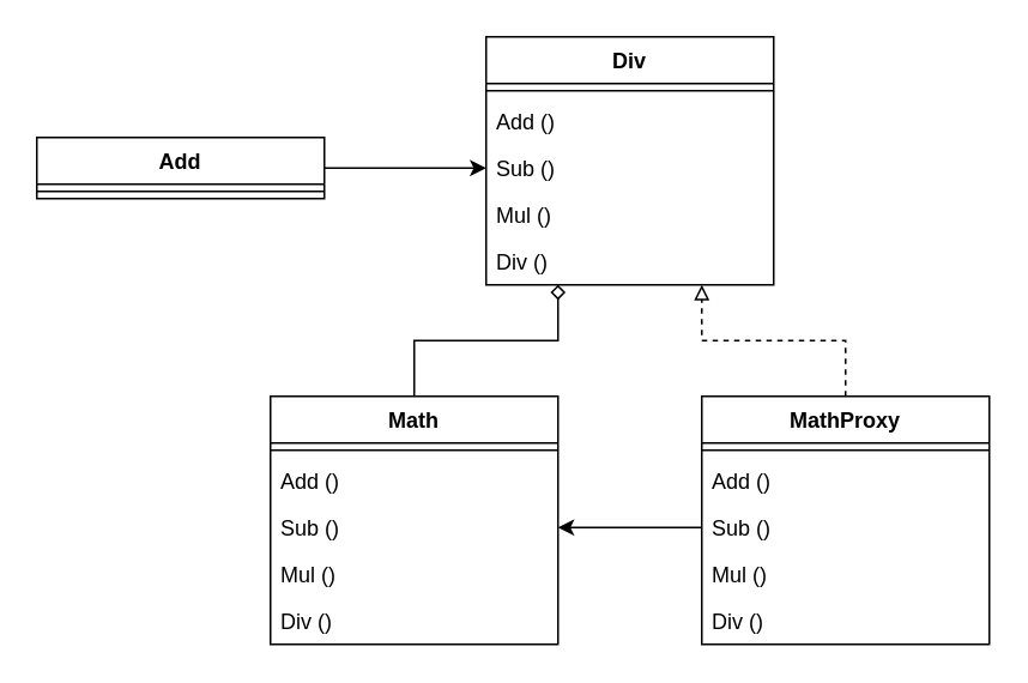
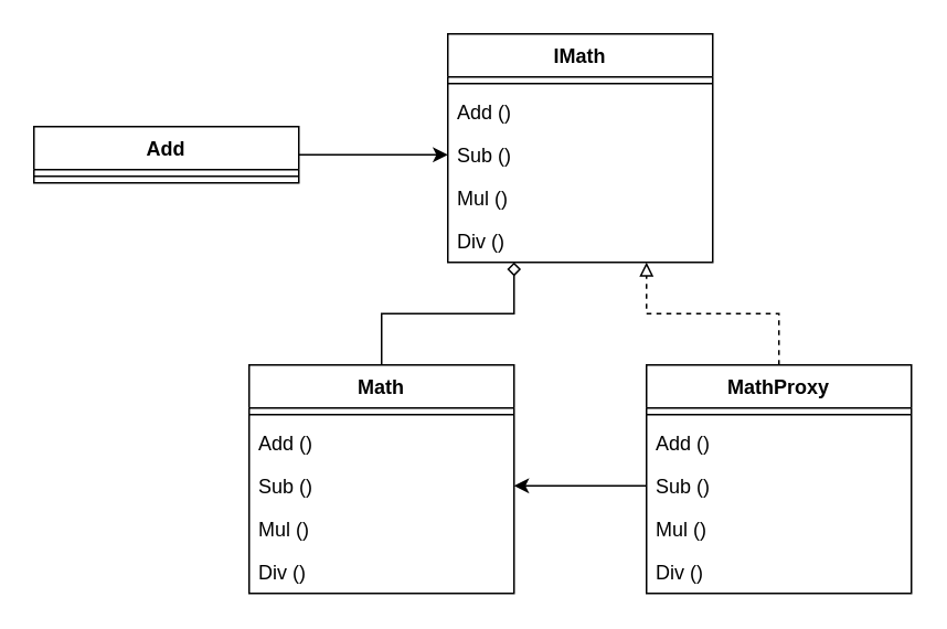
  <mxCell id="0" />
  <mxCell id="1" parent="0" />
  <mxCell id="2" style="edgeStyle=orthogonalEdgeStyle;rounded=0;orthogonalLoop=1;jettySize=auto;html=1;" edge="1" parent="1" source="3" target="8"><mxGeometry relative="1" as="geometry" /></mxCell>
  <mxCell id="3" value="Add" style="swimlane;fontStyle=1;align=center;verticalAlign=top;childLayout=stackLayout;horizontal=1;startSize=26;horizontalStack=0;resizeParent=1;resizeParentMax=0;resizeLast=0;collapsible=1;marginBottom=0;whiteSpace=wrap;html=1;" vertex="1" parent="1"><mxGeometry x="20" y="76" width="160" height="34" as="geometry" /></mxCell>
  <mxCell id="4" value="" style="line;strokeWidth=1;fillColor=none;align=left;verticalAlign=middle;spacingTop=-1;spacingLeft=3;spacingRight=3;rotatable=0;labelPosition=right;points=[];portConstraint=eastwest;strokeColor=inherit;" vertex="1" parent="3"><mxGeometry y="26" width="160" height="8" as="geometry" /></mxCell>
- <mxCell id="5" value="Div" style="swimlane;fontStyle=1;align=center;verticalAlign=top;childLayout=stackLayout;horizontal=1;startSize=26;horizontalStack=0;resizeParent=1;resizeParentMax=0;resizeLast=0;collapsible=1;marginBottom=0;whiteSpace=wrap;html=1;" vertex="1" parent="1"><mxGeometry x="270" y="20" width="160" height="138" as="geometry" /></mxCell>
+ <mxCell id="5" value="IMath" style="swimlane;fontStyle=1;align=center;verticalAlign=top;childLayout=stackLayout;horizontal=1;startSize=26;horizontalStack=0;resizeParent=1;resizeParentMax=0;resizeLast=0;collapsible=1;marginBottom=0;whiteSpace=wrap;html=1;" vertex="1" parent="1"><mxGeometry x="270" y="20" width="160" height="138" as="geometry" /></mxCell>
  <mxCell id="6" value="" style="line;strokeWidth=1;fillColor=none;align=left;verticalAlign=middle;spacingTop=-1;spacingLeft=3;spacingRight=3;rotatable=0;labelPosition=right;points=[];portConstraint=eastwest;strokeColor=inherit;" vertex="1" parent="5"><mxGeometry y="26" width="160" height="8" as="geometry" /></mxCell>
  <mxCell id="7" value="Add ()" style="text;strokeColor=none;fillColor=none;align=left;verticalAlign=top;spacingLeft=4;spacingRight=4;overflow=hidden;rotatable=0;points=[[0,0.5],[1,0.5]];portConstraint=eastwest;whiteSpace=wrap;html=1;" vertex="1" parent="5"><mxGeometry y="34" width="160" height="26" as="geometry" /></mxCell>
  <mxCell id="8" value="Sub ()" style="text;strokeColor=none;fillColor=none;align=left;verticalAlign=top;spacingLeft=4;spacingRight=4;overflow=hidden;rotatable=0;points=[[0,0.5],[1,0.5]];portConstraint=eastwest;whiteSpace=wrap;html=1;" vertex="1" parent="5"><mxGeometry y="60" width="160" height="26" as="geometry" /></mxCell>
  <mxCell id="9" value="Mul ()" style="text;strokeColor=none;fillColor=none;align=left;verticalAlign=top;spacingLeft=4;spacingRight=4;overflow=hidden;rotatable=0;points=[[0,0.5],[1,0.5]];portConstraint=eastwest;whiteSpace=wrap;html=1;" vertex="1" parent="5"><mxGeometry y="86" width="160" height="26" as="geometry" /></mxCell>
  <mxCell id="10" value="Div ()" style="text;strokeColor=none;fillColor=none;align=left;verticalAlign=top;spacingLeft=4;spacingRight=4;overflow=hidden;rotatable=0;points=[[0,0.5],[1,0.5]];portConstraint=eastwest;whiteSpace=wrap;html=1;" vertex="1" parent="5"><mxGeometry y="112" width="160" height="26" as="geometry" /></mxCell>
  <mxCell id="11" style="edgeStyle=orthogonalEdgeStyle;rounded=0;orthogonalLoop=1;jettySize=auto;html=1;endArrow=diamond;endFill=0;" edge="1" parent="1" source="12" target="5"><mxGeometry relative="1" as="geometry"><Array as="points"><mxPoint x="230" y="189" /><mxPoint x="310" y="189" /></Array></mxGeometry></mxCell>
  <mxCell id="12" value="Math" style="swimlane;fontStyle=1;align=center;verticalAlign=top;childLayout=stackLayout;horizontal=1;startSize=26;horizontalStack=0;resizeParent=1;resizeParentMax=0;resizeLast=0;collapsible=1;marginBottom=0;whiteSpace=wrap;html=1;" vertex="1" parent="1"><mxGeometry x="150" y="220" width="160" height="138" as="geometry" /></mxCell>
  <mxCell id="13" value="" style="line;strokeWidth=1;fillColor=none;align=left;verticalAlign=middle;spacingTop=-1;spacingLeft=3;spacingRight=3;rotatable=0;labelPosition=right;points=[];portConstraint=eastwest;strokeColor=inherit;" vertex="1" parent="12"><mxGeometry y="26" width="160" height="8" as="geometry" /></mxCell>
  <mxCell id="14" value="Add ()" style="text;strokeColor=none;fillColor=none;align=left;verticalAlign=top;spacingLeft=4;spacingRight=4;overflow=hidden;rotatable=0;points=[[0,0.5],[1,0.5]];portConstraint=eastwest;whiteSpace=wrap;html=1;" vertex="1" parent="12"><mxGeometry y="34" width="160" height="26" as="geometry" /></mxCell>
  <mxCell id="15" value="Sub ()" style="text;strokeColor=none;fillColor=none;align=left;verticalAlign=top;spacingLeft=4;spacingRight=4;overflow=hidden;rotatable=0;points=[[0,0.5],[1,0.5]];portConstraint=eastwest;whiteSpace=wrap;html=1;" vertex="1" parent="12"><mxGeometry y="60" width="160" height="26" as="geometry" /></mxCell>
  <mxCell id="16" value="Mul ()" style="text;strokeColor=none;fillColor=none;align=left;verticalAlign=top;spacingLeft=4;spacingRight=4;overflow=hidden;rotatable=0;points=[[0,0.5],[1,0.5]];portConstraint=eastwest;whiteSpace=wrap;html=1;" vertex="1" parent="12"><mxGeometry y="86" width="160" height="26" as="geometry" /></mxCell>
  <mxCell id="17" value="Div ()" style="text;strokeColor=none;fillColor=none;align=left;verticalAlign=top;spacingLeft=4;spacingRight=4;overflow=hidden;rotatable=0;points=[[0,0.5],[1,0.5]];portConstraint=eastwest;whiteSpace=wrap;html=1;" vertex="1" parent="12"><mxGeometry y="112" width="160" height="26" as="geometry" /></mxCell>
  <mxCell id="18" style="edgeStyle=orthogonalEdgeStyle;rounded=0;orthogonalLoop=1;jettySize=auto;html=1;endArrow=block;endFill=0;dashed=1;" edge="1" parent="1" source="19" target="5"><mxGeometry relative="1" as="geometry"><Array as="points"><mxPoint x="470" y="189" /><mxPoint x="390" y="189" /></Array></mxGeometry></mxCell>
  <mxCell id="19" value="MathProxy" style="swimlane;fontStyle=1;align=center;verticalAlign=top;childLayout=stackLayout;horizontal=1;startSize=26;horizontalStack=0;resizeParent=1;resizeParentMax=0;resizeLast=0;collapsible=1;marginBottom=0;whiteSpace=wrap;html=1;" vertex="1" parent="1"><mxGeometry x="390" y="220" width="160" height="138" as="geometry" /></mxCell>
  <mxCell id="20" value="" style="line;strokeWidth=1;fillColor=none;align=left;verticalAlign=middle;spacingTop=-1;spacingLeft=3;spacingRight=3;rotatable=0;labelPosition=right;points=[];portConstraint=eastwest;strokeColor=inherit;" vertex="1" parent="19"><mxGeometry y="26" width="160" height="8" as="geometry" /></mxCell>
  <mxCell id="21" value="Add ()" style="text;strokeColor=none;fillColor=none;align=left;verticalAlign=top;spacingLeft=4;spacingRight=4;overflow=hidden;rotatable=0;points=[[0,0.5],[1,0.5]];portConstraint=eastwest;whiteSpace=wrap;html=1;" vertex="1" parent="19"><mxGeometry y="34" width="160" height="26" as="geometry" /></mxCell>
  <mxCell id="22" value="Sub ()" style="text;strokeColor=none;fillColor=none;align=left;verticalAlign=top;spacingLeft=4;spacingRight=4;overflow=hidden;rotatable=0;points=[[0,0.5],[1,0.5]];portConstraint=eastwest;whiteSpace=wrap;html=1;" vertex="1" parent="19"><mxGeometry y="60" width="160" height="26" as="geometry" /></mxCell>
  <mxCell id="23" value="Mul ()" style="text;strokeColor=none;fillColor=none;align=left;verticalAlign=top;spacingLeft=4;spacingRight=4;overflow=hidden;rotatable=0;points=[[0,0.5],[1,0.5]];portConstraint=eastwest;whiteSpace=wrap;html=1;" vertex="1" parent="19"><mxGeometry y="86" width="160" height="26" as="geometry" /></mxCell>
  <mxCell id="24" value="Div ()" style="text;strokeColor=none;fillColor=none;align=left;verticalAlign=top;spacingLeft=4;spacingRight=4;overflow=hidden;rotatable=0;points=[[0,0.5],[1,0.5]];portConstraint=eastwest;whiteSpace=wrap;html=1;" vertex="1" parent="19"><mxGeometry y="112" width="160" height="26" as="geometry" /></mxCell>
  <mxCell id="25" style="edgeStyle=orthogonalEdgeStyle;rounded=0;orthogonalLoop=1;jettySize=auto;html=1;" edge="1" parent="1" source="22" target="15"><mxGeometry relative="1" as="geometry" /></mxCell>
